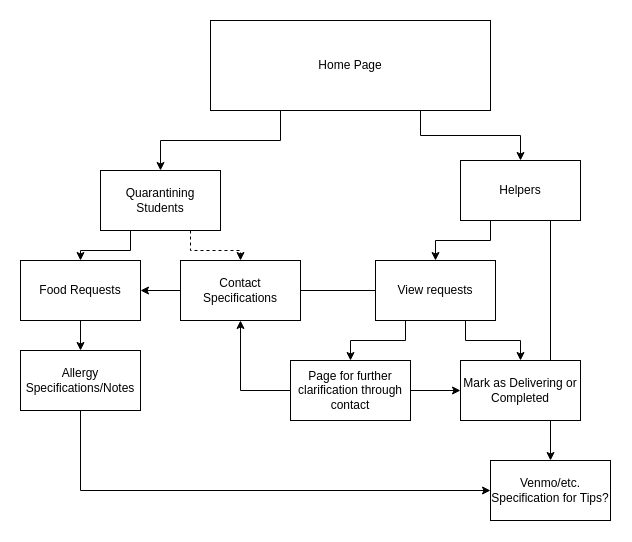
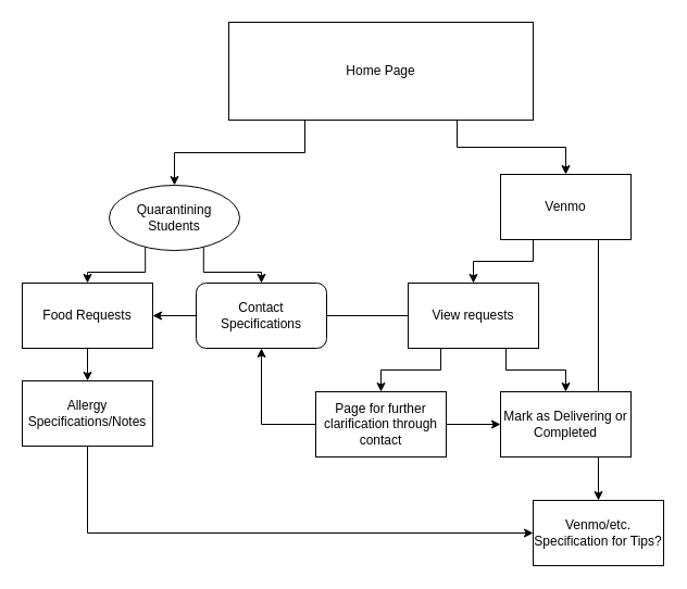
  <mxCell id="0" />
  <mxCell id="1" parent="0" />
  <mxCell id="2" style="edgeStyle=orthogonalEdgeStyle;rounded=0;orthogonalLoop=1;jettySize=auto;html=1;exitX=0.25;exitY=1;exitDx=0;exitDy=0;entryX=0.5;entryY=0;entryDx=0;entryDy=0;" edge="1" parent="1" source="4" target="7"><mxGeometry relative="1" as="geometry" /></mxCell>
  <mxCell id="3" style="edgeStyle=orthogonalEdgeStyle;rounded=0;orthogonalLoop=1;jettySize=auto;html=1;exitX=0.75;exitY=1;exitDx=0;exitDy=0;" edge="1" parent="1" source="4" target="10"><mxGeometry relative="1" as="geometry" /></mxCell>
  <mxCell id="4" value="Home Page" style="rounded=0;whiteSpace=wrap;html=1;" parent="1" vertex="1"><mxGeometry x="210" y="20" width="280" height="90" as="geometry" /></mxCell>
  <mxCell id="5" style="edgeStyle=orthogonalEdgeStyle;rounded=0;orthogonalLoop=1;jettySize=auto;html=1;exitX=0.25;exitY=1;exitDx=0;exitDy=0;entryX=0.5;entryY=0;entryDx=0;entryDy=0;" edge="1" parent="1" source="7" target="12"><mxGeometry relative="1" as="geometry" /></mxCell>
- <mxCell id="6" style="edgeStyle=orthogonalEdgeStyle;rounded=0;orthogonalLoop=1;jettySize=auto;html=1;exitX=0.75;exitY=1;exitDx=0;exitDy=0;entryX=0.5;entryY=0;entryDx=0;entryDy=0;dashed=1;" edge="1" parent="1" source="7" target="23"><mxGeometry relative="1" as="geometry" /></mxCell>
- <mxCell id="7" value="Quarantining Students" style="rounded=0;whiteSpace=wrap;html=1;" vertex="1" parent="1"><mxGeometry x="100" y="170" width="120" height="60" as="geometry" /></mxCell>
+ <mxCell id="6" style="edgeStyle=orthogonalEdgeStyle;rounded=0;orthogonalLoop=1;jettySize=auto;html=1;exitX=0.75;exitY=1;exitDx=0;exitDy=0;entryX=0.5;entryY=0;entryDx=0;entryDy=0;" edge="1" parent="1" source="7" target="23"><mxGeometry relative="1" as="geometry" /></mxCell>
+ <mxCell id="7" value="Quarantining Students" style="ellipse;whiteSpace=wrap;html=1;" vertex="1" parent="1"><mxGeometry x="100" y="170" width="120" height="60" as="geometry" /></mxCell>
  <mxCell id="8" style="edgeStyle=orthogonalEdgeStyle;rounded=0;orthogonalLoop=1;jettySize=auto;html=1;exitX=0.25;exitY=1;exitDx=0;exitDy=0;entryX=0.5;entryY=0;entryDx=0;entryDy=0;" edge="1" parent="1" source="10" target="16"><mxGeometry relative="1" as="geometry" /></mxCell>
  <mxCell id="9" style="edgeStyle=orthogonalEdgeStyle;rounded=0;orthogonalLoop=1;jettySize=auto;html=1;exitX=0.75;exitY=1;exitDx=0;exitDy=0;entryX=0.5;entryY=0;entryDx=0;entryDy=0;" edge="1" parent="1" source="10" target="25"><mxGeometry relative="1" as="geometry" /></mxCell>
- <mxCell id="10" value="Helpers" style="rounded=0;whiteSpace=wrap;html=1;" vertex="1" parent="1"><mxGeometry x="460" y="160" width="120" height="60" as="geometry" /></mxCell>
+ <mxCell id="10" value="Venmo" style="rounded=0;whiteSpace=wrap;html=1;" vertex="1" parent="1"><mxGeometry x="460" y="160" width="120" height="60" as="geometry" /></mxCell>
  <mxCell id="11" style="edgeStyle=orthogonalEdgeStyle;rounded=0;orthogonalLoop=1;jettySize=auto;html=1;exitX=0.5;exitY=1;exitDx=0;exitDy=0;entryX=0.5;entryY=0;entryDx=0;entryDy=0;" edge="1" parent="1" source="12" target="18"><mxGeometry relative="1" as="geometry" /></mxCell>
  <mxCell id="12" value="Food Requests" style="rounded=0;whiteSpace=wrap;html=1;" vertex="1" parent="1"><mxGeometry x="20" y="260" width="120" height="60" as="geometry" /></mxCell>
  <mxCell id="13" style="edgeStyle=orthogonalEdgeStyle;rounded=0;orthogonalLoop=1;jettySize=auto;html=1;exitX=0;exitY=0.5;exitDx=0;exitDy=0;entryX=1;entryY=0.5;entryDx=0;entryDy=0;startArrow=none;" edge="1" parent="1" source="23" target="12"><mxGeometry relative="1" as="geometry" /></mxCell>
  <mxCell id="14" style="edgeStyle=orthogonalEdgeStyle;rounded=0;orthogonalLoop=1;jettySize=auto;html=1;exitX=0.25;exitY=1;exitDx=0;exitDy=0;entryX=0.5;entryY=0;entryDx=0;entryDy=0;" edge="1" parent="1" source="16" target="22"><mxGeometry relative="1" as="geometry" /></mxCell>
  <mxCell id="15" style="edgeStyle=orthogonalEdgeStyle;rounded=0;orthogonalLoop=1;jettySize=auto;html=1;exitX=0.75;exitY=1;exitDx=0;exitDy=0;entryX=0.5;entryY=0;entryDx=0;entryDy=0;" edge="1" parent="1" source="16" target="19"><mxGeometry relative="1" as="geometry" /></mxCell>
  <mxCell id="16" value="View requests" style="rounded=0;whiteSpace=wrap;html=1;" vertex="1" parent="1"><mxGeometry x="375" y="260" width="120" height="60" as="geometry" /></mxCell>
  <mxCell id="17" style="edgeStyle=orthogonalEdgeStyle;rounded=0;orthogonalLoop=1;jettySize=auto;html=1;exitX=0.5;exitY=1;exitDx=0;exitDy=0;entryX=0;entryY=0.5;entryDx=0;entryDy=0;" edge="1" parent="1" source="18" target="25"><mxGeometry relative="1" as="geometry" /></mxCell>
  <mxCell id="18" value="Allergy Specifications/Notes" style="rounded=0;whiteSpace=wrap;html=1;" vertex="1" parent="1"><mxGeometry x="20" y="350" width="120" height="60" as="geometry" /></mxCell>
  <mxCell id="19" value="Mark as Delivering or Completed" style="rounded=0;whiteSpace=wrap;html=1;" vertex="1" parent="1"><mxGeometry x="460" y="360" width="120" height="60" as="geometry" /></mxCell>
  <mxCell id="20" style="edgeStyle=orthogonalEdgeStyle;rounded=0;orthogonalLoop=1;jettySize=auto;html=1;exitX=1;exitY=0.5;exitDx=0;exitDy=0;entryX=0;entryY=0.5;entryDx=0;entryDy=0;" edge="1" parent="1" source="22" target="19"><mxGeometry relative="1" as="geometry" /></mxCell>
  <mxCell id="21" style="edgeStyle=orthogonalEdgeStyle;rounded=0;orthogonalLoop=1;jettySize=auto;html=1;exitX=0;exitY=0.5;exitDx=0;exitDy=0;entryX=0.5;entryY=1;entryDx=0;entryDy=0;" edge="1" parent="1" source="22" target="23"><mxGeometry relative="1" as="geometry" /></mxCell>
  <mxCell id="22" value="Page for further clarification through contact" style="rounded=0;whiteSpace=wrap;html=1;" vertex="1" parent="1"><mxGeometry x="290" y="360" width="120" height="60" as="geometry" /></mxCell>
- <mxCell id="23" value="Contact Specifications" style="rounded=0;whiteSpace=wrap;html=1;" vertex="1" parent="1"><mxGeometry x="180" y="260" width="120" height="60" as="geometry" /></mxCell>
+ <mxCell id="23" value="Contact Specifications" style="whiteSpace=wrap;html=1;rounded=1;" vertex="1" parent="1"><mxGeometry x="180" y="260" width="120" height="60" as="geometry" /></mxCell>
  <mxCell id="24" value="" style="edgeStyle=orthogonalEdgeStyle;rounded=0;orthogonalLoop=1;jettySize=auto;html=1;exitX=0;exitY=0.5;exitDx=0;exitDy=0;entryX=1;entryY=0.5;entryDx=0;entryDy=0;endArrow=none;" edge="1" parent="1" source="16" target="23"><mxGeometry relative="1" as="geometry"><mxPoint x="375" y="290" as="sourcePoint" /><mxPoint x="140" y="290" as="targetPoint" /></mxGeometry></mxCell>
  <mxCell id="25" value="Venmo/etc. Specification for Tips?" style="rounded=0;whiteSpace=wrap;html=1;" vertex="1" parent="1"><mxGeometry x="490" y="460" width="120" height="60" as="geometry" /></mxCell>
